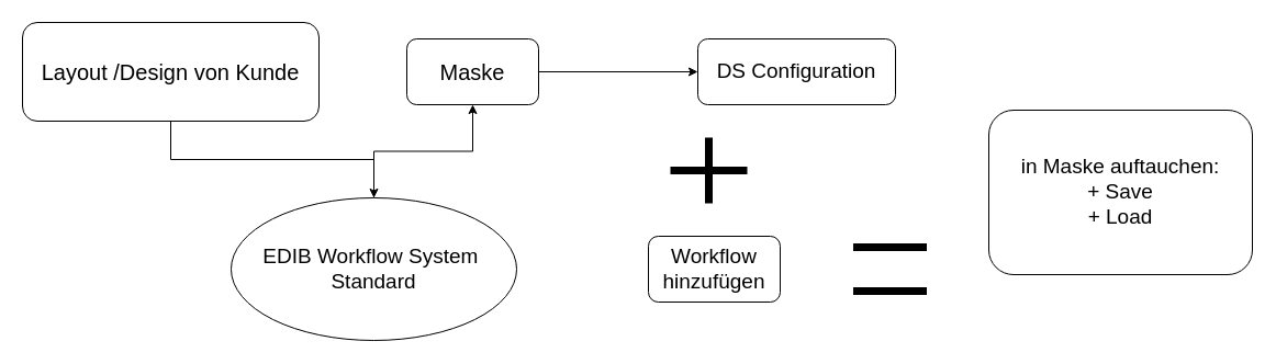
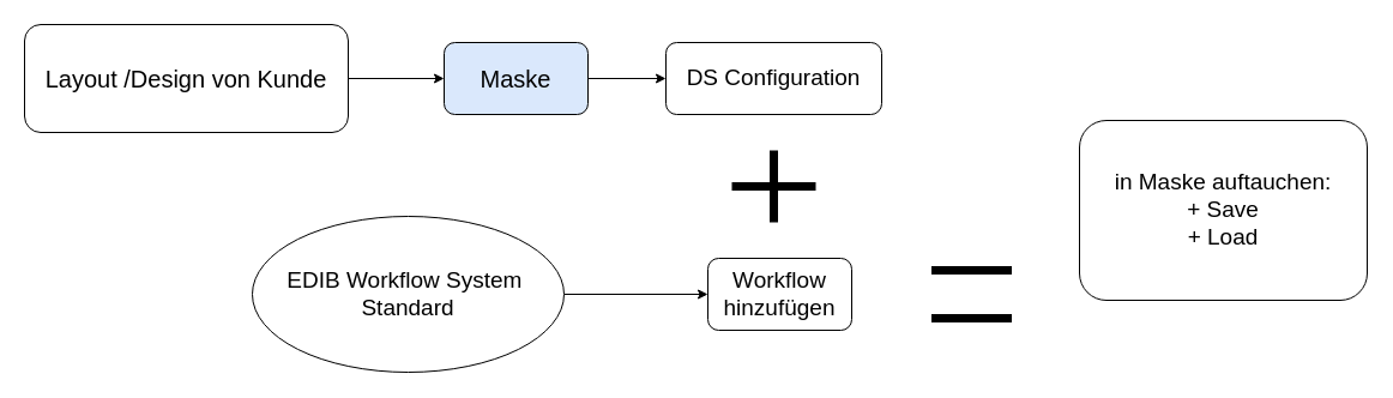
  <mxCell id="0" />
  <mxCell id="1" parent="0" />
  <mxCell id="2" value="in Maske auftauchen:&lt;br style=&quot;font-size: 19px&quot;&gt;+ Save&lt;br style=&quot;font-size: 19px&quot;&gt;+ Load" style="rounded=1;whiteSpace=wrap;html=1;fontSize=19;" vertex="1" parent="1"><mxGeometry x="900" y="100" width="240" height="150" as="geometry" /></mxCell>
- <mxCell id="3" value="DS Configuration" style="rounded=1;whiteSpace=wrap;html=1;fontSize=19;" vertex="1" parent="1"><mxGeometry x="635" y="35" width="180" height="60" as="geometry" /></mxCell>
+ <mxCell id="3" value="DS Configuration" style="rounded=1;whiteSpace=wrap;html=1;fontSize=19;" vertex="1" parent="1"><mxGeometry x="555" y="35" width="180" height="60" as="geometry" /></mxCell>
  <mxCell id="4" value="" style="shape=cross;whiteSpace=wrap;html=1;fontSize=19;size=0;strokeWidth=7;" vertex="1" parent="1"><mxGeometry x="610" y="125" width="70" height="60" as="geometry" /></mxCell>
  <mxCell id="5" value="Workflow hinzufügen" style="rounded=1;whiteSpace=wrap;html=1;fontSize=19;" vertex="1" parent="1"><mxGeometry x="590" y="215" width="120" height="60" as="geometry" /></mxCell>
- <mxCell id="6" style="edgeStyle=orthogonalEdgeStyle;rounded=0;orthogonalLoop=1;jettySize=auto;html=1;fontSize=19;" edge="1" parent="1" source="7" target="12"><mxGeometry relative="1" as="geometry" /></mxCell>
+ <mxCell id="6" style="edgeStyle=orthogonalEdgeStyle;rounded=0;orthogonalLoop=1;jettySize=auto;html=1;fontSize=19;" edge="1" parent="1" source="7" target="5"><mxGeometry relative="1" as="geometry" /></mxCell>
  <mxCell id="7" value="EDIB Workflow System&amp;nbsp;&lt;br style=&quot;font-size: 19px;&quot;&gt;Standard" style="ellipse;whiteSpace=wrap;html=1;fontSize=19;" vertex="1" parent="1"><mxGeometry x="210" y="180" width="260" height="130" as="geometry" /></mxCell>
  <mxCell id="8" value="" style="shape=partialRectangle;whiteSpace=wrap;html=1;top=0;bottom=0;fillColor=none;strokeWidth=7;fontSize=19;rotation=90;" vertex="1" parent="1"><mxGeometry x="790" y="215" width="40" height="60" as="geometry" /></mxCell>
- <mxCell id="9" style="edgeStyle=orthogonalEdgeStyle;rounded=0;orthogonalLoop=1;jettySize=auto;html=1;fontSize=20;" edge="1" parent="1" source="10" target="7"><mxGeometry relative="1" as="geometry" /></mxCell>
+ <mxCell id="9" style="edgeStyle=orthogonalEdgeStyle;rounded=0;orthogonalLoop=1;jettySize=auto;html=1;fontSize=20;" edge="1" parent="1" source="10" target="12"><mxGeometry relative="1" as="geometry" /></mxCell>
  <mxCell id="10" value="Layout /Design von Kunde" style="rounded=1;whiteSpace=wrap;html=1;fontSize=20;" vertex="1" parent="1"><mxGeometry x="20" y="20" width="270" height="90" as="geometry" /></mxCell>
  <mxCell id="11" style="edgeStyle=orthogonalEdgeStyle;rounded=0;orthogonalLoop=1;jettySize=auto;html=1;fontSize=20;entryX=0;entryY=0.5;entryDx=0;entryDy=0;" edge="1" parent="1" source="12" target="3"><mxGeometry relative="1" as="geometry"><mxPoint x="479" y="62" as="targetPoint" /></mxGeometry></mxCell>
- <mxCell id="12" value="Maske" style="rounded=1;whiteSpace=wrap;html=1;fontSize=20;" vertex="1" parent="1"><mxGeometry x="370" y="35" width="120" height="60" as="geometry" /></mxCell>
+ <mxCell id="12" value="Maske" style="rounded=1;whiteSpace=wrap;html=1;fontSize=20;fillColor=#dae8fc;" vertex="1" parent="1"><mxGeometry x="370" y="35" width="120" height="60" as="geometry" /></mxCell>
